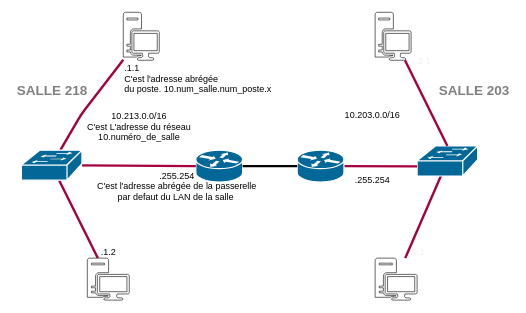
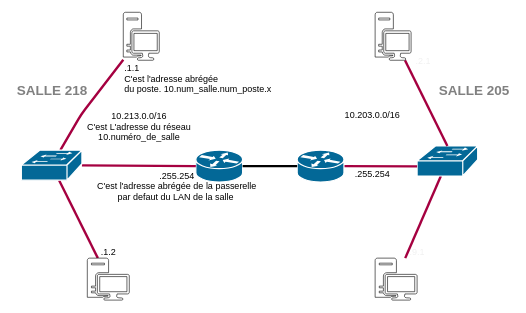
  <mxCell id="0" />
  <mxCell id="1" parent="0" />
  <mxCell id="2" style="edgeStyle=none;html=1;endArrow=none;endFill=0;strokeWidth=4;startArrow=none;" parent="1" source="16" edge="1"><mxGeometry relative="1" as="geometry"><mxPoint x="525" y="275" as="targetPoint" /></mxGeometry></mxCell>
  <mxCell id="3" value="" style="shape=mxgraph.cisco.routers.router;html=1;pointerEvents=1;dashed=0;fillColor=#036897;strokeColor=#ffffff;strokeWidth=2;verticalLabelPosition=bottom;verticalAlign=top;align=center;outlineConnect=0;" parent="1" vertex="1"><mxGeometry x="326" y="250" width="78" height="53" as="geometry" /></mxCell>
  <mxCell id="4" style="edgeStyle=none;html=1;endArrow=none;endFill=0;fillColor=#d80073;strokeColor=#A50040;strokeWidth=4;" parent="1" source="7" target="10" edge="1"><mxGeometry relative="1" as="geometry"><Array as="points"><mxPoint x="135" y="190" /></Array></mxGeometry></mxCell>
  <mxCell id="5" style="edgeStyle=none;html=1;endArrow=none;endFill=0;strokeWidth=4;fillColor=#d80073;strokeColor=#A50040;" parent="1" source="7" target="11" edge="1"><mxGeometry relative="1" as="geometry" /></mxCell>
  <mxCell id="6" style="edgeStyle=none;html=1;endArrow=none;endFill=0;strokeWidth=4;fillColor=#d80073;strokeColor=#A50040;entryX=0;entryY=0.5;entryDx=0;entryDy=0;entryPerimeter=0;" parent="1" source="7" target="3" edge="1"><mxGeometry relative="1" as="geometry"><mxPoint x="285" y="278" as="targetPoint" /></mxGeometry></mxCell>
  <mxCell id="7" value="" style="shape=mxgraph.cisco.switches.workgroup_switch;html=1;pointerEvents=1;dashed=0;fillColor=#036897;strokeColor=#ffffff;strokeWidth=2;verticalLabelPosition=bottom;verticalAlign=top;align=center;outlineConnect=0;" parent="1" vertex="1"><mxGeometry x="35" y="250" width="101" height="50" as="geometry" /></mxCell>
  <mxCell id="8" style="edgeStyle=none;html=1;endArrow=none;endFill=0;strokeWidth=4;fillColor=#d80073;strokeColor=#A50040;" parent="1" source="9" target="14" edge="1"><mxGeometry relative="1" as="geometry" /></mxCell>
  <mxCell id="9" value="" style="shape=mxgraph.cisco.switches.workgroup_switch;html=1;pointerEvents=1;dashed=0;fillColor=#036897;strokeColor=#ffffff;strokeWidth=2;verticalLabelPosition=bottom;verticalAlign=top;align=center;outlineConnect=0;" parent="1" vertex="1"><mxGeometry x="695" y="243" width="101" height="50" as="geometry" /></mxCell>
  <mxCell id="10" value="" style="pointerEvents=1;shadow=0;dashed=0;html=1;labelPosition=center;verticalLabelPosition=bottom;verticalAlign=top;outlineConnect=0;align=center;shape=mxgraph.office.devices.workstation;" parent="1" vertex="1"><mxGeometry x="205" y="20" width="60" height="80" as="geometry" /></mxCell>
  <mxCell id="11" value="" style="pointerEvents=1;shadow=0;dashed=0;html=1;labelPosition=center;verticalLabelPosition=bottom;verticalAlign=top;outlineConnect=0;align=center;shape=mxgraph.office.devices.workstation;" parent="1" vertex="1"><mxGeometry x="145" y="430" width="70" height="70" as="geometry" /></mxCell>
  <mxCell id="12" style="edgeStyle=none;html=1;entryX=0.5;entryY=0;entryDx=0;entryDy=0;entryPerimeter=0;endArrow=none;endFill=0;strokeWidth=4;fillColor=#d80073;strokeColor=#A50040;" parent="1" source="13" target="9" edge="1"><mxGeometry relative="1" as="geometry" /></mxCell>
  <mxCell id="13" value="" style="pointerEvents=1;shadow=0;dashed=0;html=1;labelPosition=center;verticalLabelPosition=bottom;verticalAlign=top;outlineConnect=0;align=center;shape=mxgraph.office.devices.workstation;" parent="1" vertex="1"><mxGeometry x="625" y="20" width="60" height="80" as="geometry" /></mxCell>
  <mxCell id="14" value="" style="pointerEvents=1;shadow=0;dashed=0;html=1;labelPosition=center;verticalLabelPosition=bottom;verticalAlign=top;outlineConnect=0;align=center;shape=mxgraph.office.devices.workstation;" parent="1" vertex="1"><mxGeometry x="625" y="430" width="70" height="70" as="geometry" /></mxCell>
  <mxCell id="15" style="edgeStyle=none;html=1;endArrow=none;endFill=0;strokeWidth=4;fillColor=#d80073;strokeColor=#A50040;" parent="1" source="16" edge="1"><mxGeometry relative="1" as="geometry"><mxPoint x="695" y="277" as="targetPoint" /></mxGeometry></mxCell>
  <mxCell id="16" value="" style="shape=mxgraph.cisco.routers.router;html=1;pointerEvents=1;dashed=0;fillColor=#036897;strokeColor=#ffffff;strokeWidth=2;verticalLabelPosition=bottom;verticalAlign=top;align=center;outlineConnect=0;fontColor=#f0f0f0;" parent="1" vertex="1"><mxGeometry x="495" y="250" width="78" height="53" as="geometry" /></mxCell>
  <mxCell id="17" value="" style="edgeStyle=none;html=1;endArrow=none;endFill=0;strokeWidth=4;" parent="1" source="3" target="16" edge="1"><mxGeometry relative="1" as="geometry"><mxPoint x="343" y="276.235" as="sourcePoint" /><mxPoint x="525" y="275" as="targetPoint" /></mxGeometry></mxCell>
- <mxCell id="18" value="&lt;h2&gt;SALLE 203&lt;/h2&gt;" style="text;html=1;align=center;verticalAlign=middle;resizable=0;points=[];autosize=1;strokeColor=none;fontSize=15;fontColor=#808080;" parent="1" vertex="1"><mxGeometry x="725" y="120" width="130" height="60" as="geometry" /></mxCell>
+ <mxCell id="18" value="&lt;h2&gt;SALLE 205&lt;/h2&gt;" style="text;html=1;align=center;verticalAlign=middle;resizable=0;points=[];autosize=1;strokeColor=none;fontSize=15;fontColor=#808080;" parent="1" vertex="1"><mxGeometry x="725" y="120" width="130" height="60" as="geometry" /></mxCell>
  <mxCell id="19" value="&lt;h2&gt;&lt;b&gt;&lt;font&gt;SALLE 218&lt;/font&gt;&lt;/b&gt;&lt;/h2&gt;" style="text;html=1;align=center;verticalAlign=middle;resizable=0;points=[];autosize=1;strokeColor=none;fontSize=15;fontColor=#808080;" parent="1" vertex="1"><mxGeometry x="20.5" y="120" width="130" height="60" as="geometry" /></mxCell>
  <mxCell id="20" value="10.213.0.0/16&lt;br&gt;C'est L'adresse du réseau&lt;br&gt;10.numéro_de_salle" style="text;html=1;align=center;verticalAlign=middle;resizable=0;points=[];autosize=1;strokeColor=none;fontSize=15;" parent="1" vertex="1"><mxGeometry x="136" y="180" width="190" height="60" as="geometry" /></mxCell>
  <mxCell id="21" value="10.203.0.0/16" style="text;html=1;align=center;verticalAlign=middle;resizable=0;points=[];autosize=1;strokeColor=none;fontSize=15;" parent="1" vertex="1"><mxGeometry x="565" y="180" width="110" height="20" as="geometry" /></mxCell>
  <mxCell id="22" value="&lt;div&gt;&lt;span&gt;.1.1&lt;/span&gt;&lt;/div&gt;C'est l'adresse abrégée&lt;br&gt;du poste. 10.num_salle.num_poste.x" style="text;html=1;align=left;verticalAlign=middle;resizable=0;points=[];autosize=1;strokeColor=none;fontSize=15;" parent="1" vertex="1"><mxGeometry x="205" y="100" width="260" height="60" as="geometry" /></mxCell>
  <mxCell id="23" value=".1.2" style="text;html=1;align=center;verticalAlign=middle;resizable=0;points=[];autosize=1;strokeColor=none;fontSize=15;" parent="1" vertex="1"><mxGeometry x="160" y="410" width="40" height="20" as="geometry" /></mxCell>
  <mxCell id="24" value=".255.254&lt;br&gt;C'est l'adresse abrégée de la passerelle&lt;br&gt;par defaut du LAN de la salle&amp;nbsp;" style="text;html=1;align=center;verticalAlign=middle;resizable=0;points=[];autosize=1;strokeColor=none;fontSize=15;" parent="1" vertex="1"><mxGeometry x="154" y="280" width="280" height="60" as="geometry" /></mxCell>
- <mxCell id="25" value=".255.254" style="text;html=1;align=center;verticalAlign=middle;resizable=0;points=[];autosize=1;strokeColor=none;fontSize=15;" parent="1" vertex="1"><mxGeometry x="585" y="290" width="70" height="20" as="geometry" /></mxCell>
+ <mxCell id="25" value=".255.254" style="text;html=1;align=center;verticalAlign=middle;resizable=0;points=[];autosize=1;strokeColor=none;fontSize=15;" parent="1" vertex="1"><mxGeometry x="585" y="280" width="70" height="20" as="geometry" /></mxCell>
  <mxCell id="26" value=".2.1" style="text;html=1;align=center;verticalAlign=middle;resizable=0;points=[];autosize=1;strokeColor=none;fontSize=15;fontColor=#f0f0f0;" parent="1" vertex="1"><mxGeometry x="685" y="90" width="40" height="20" as="geometry" /></mxCell>
  <mxCell id="27" value=".9.1" style="text;html=1;align=center;verticalAlign=middle;resizable=0;points=[];autosize=1;strokeColor=none;fontSize=15;fontColor=#f0f0f0;" parent="1" vertex="1"><mxGeometry x="675" y="410" width="40" height="20" as="geometry" /></mxCell>
